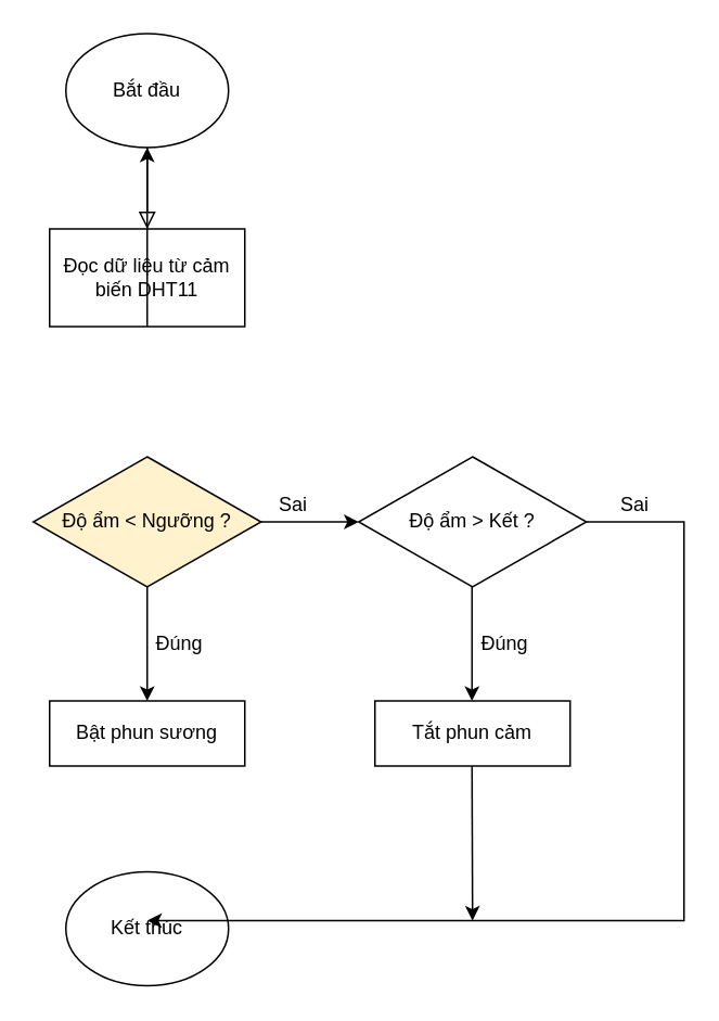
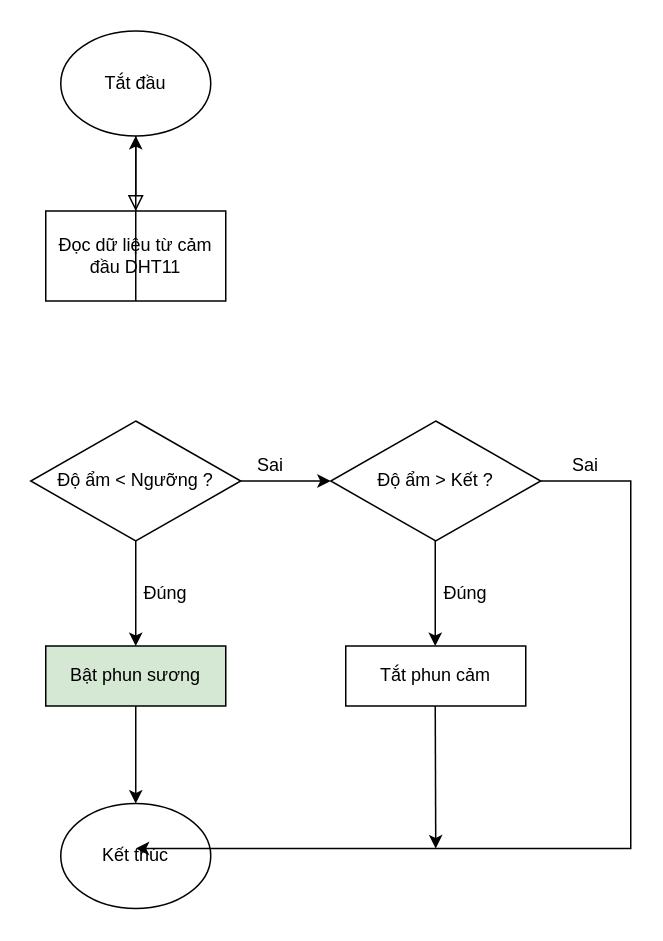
  <mxCell id="0" />
  <mxCell id="1" parent="0" />
  <mxCell id="2" value="" style="rounded=0;html=1;jettySize=auto;orthogonalLoop=1;fontSize=11;endArrow=block;endFill=0;endSize=8;strokeWidth=1;shadow=0;labelBackgroundColor=none;edgeStyle=orthogonalEdgeStyle;" edge="1" parent="1"><mxGeometry relative="1" as="geometry"><mxPoint x="90" y="90" as="sourcePoint" /><mxPoint x="90" y="140" as="targetPoint" /></mxGeometry></mxCell>
- <mxCell id="3" value="Bắt đầu" style="ellipse;whiteSpace=wrap;html=1;" vertex="1" parent="1"><mxGeometry x="40" y="20" width="100" height="70" as="geometry" /></mxCell>
- <mxCell id="4" value="Độ ẩm &amp;lt; Ngưỡng ?" style="rhombus;whiteSpace=wrap;html=1;fillColor=#fff2cc;" vertex="1" parent="1"><mxGeometry x="20" y="280" width="140" height="80" as="geometry" /></mxCell>
+ <mxCell id="3" value="Tắt đầu" style="ellipse;whiteSpace=wrap;html=1;" vertex="1" parent="1"><mxGeometry x="40" y="20" width="100" height="70" as="geometry" /></mxCell>
+ <mxCell id="4" value="Độ ẩm &amp;lt; Ngưỡng ?" style="rhombus;whiteSpace=wrap;html=1;" vertex="1" parent="1"><mxGeometry x="20" y="280" width="140" height="80" as="geometry" /></mxCell>
  <mxCell id="5" value="" style="endArrow=classic;html=1;rounded=0;exitX=0.5;exitY=1;exitDx=0;exitDy=0;" edge="1" parent="1" source="4"><mxGeometry width="50" height="50" relative="1" as="geometry"><mxPoint x="220" y="540" as="sourcePoint" /><mxPoint x="90" y="430" as="targetPoint" /></mxGeometry></mxCell>
  <mxCell id="6" value="Đúng" style="text;html=1;align=center;verticalAlign=middle;whiteSpace=wrap;rounded=0;" vertex="1" parent="1"><mxGeometry x="80" y="380" width="60" height="30" as="geometry" /></mxCell>
  <mxCell id="7" value="Sai" style="text;html=1;align=center;verticalAlign=middle;whiteSpace=wrap;rounded=0;" vertex="1" parent="1"><mxGeometry x="150" y="295" width="60" height="30" as="geometry" /></mxCell>
- <mxCell id="8" value="Bật phun sương" style="rounded=0;whiteSpace=wrap;html=1;" vertex="1" parent="1"><mxGeometry x="30" y="430" width="120" height="40" as="geometry" /></mxCell>
+ <mxCell id="8" value="Bật phun sương" style="rounded=0;whiteSpace=wrap;html=1;fillColor=#d5e8d4;" vertex="1" parent="1"><mxGeometry x="30" y="430" width="120" height="40" as="geometry" /></mxCell>
  <mxCell id="9" value="Tắt phun cảm" style="rounded=0;whiteSpace=wrap;html=1;" vertex="1" parent="1"><mxGeometry x="230" y="430" width="120" height="40" as="geometry" /></mxCell>
+ <mxCell id="10" value="" style="endArrow=classic;html=1;rounded=0;exitX=0.5;exitY=1;exitDx=0;exitDy=0;entryX=0.5;entryY=0;entryDx=0;entryDy=0;" edge="1" parent="1" source="8" target="11"><mxGeometry width="50" height="50" relative="1" as="geometry"><mxPoint x="210" y="580" as="sourcePoint" /><mxPoint x="90" y="520" as="targetPoint" /></mxGeometry></mxCell>
  <mxCell id="11" value="Kết thúc" style="ellipse;whiteSpace=wrap;html=1;" vertex="1" parent="1"><mxGeometry x="40" y="535" width="100" height="70" as="geometry" /></mxCell>
- <mxCell id="12" value="Đọc dữ liệu từ cảm biến DHT11" style="rounded=0;whiteSpace=wrap;html=1;" vertex="1" parent="1"><mxGeometry x="30" y="140" width="120" height="60" as="geometry" /></mxCell>
+ <mxCell id="12" value="Đọc dữ liệu từ cảm đầu DHT11" style="rounded=0;whiteSpace=wrap;html=1;" vertex="1" parent="1"><mxGeometry x="30" y="140" width="120" height="60" as="geometry" /></mxCell>
  <mxCell id="13" value="" style="endArrow=classic;html=1;rounded=0;" edge="1" parent="1"><mxGeometry width="50" height="50" relative="1" as="geometry"><mxPoint x="160" y="320" as="sourcePoint" /><mxPoint x="220" y="320" as="targetPoint" /></mxGeometry></mxCell>
  <mxCell id="14" value="Độ ẩm &amp;gt; Kết ?" style="rhombus;whiteSpace=wrap;html=1;" vertex="1" parent="1"><mxGeometry x="220" y="280" width="140" height="80" as="geometry" /></mxCell>
  <mxCell id="15" value="" style="endArrow=classic;html=1;rounded=0;exitX=0.5;exitY=1;exitDx=0;exitDy=0;" edge="1" parent="1"><mxGeometry width="50" height="50" relative="1" as="geometry"><mxPoint x="289.66" y="360" as="sourcePoint" /><mxPoint x="289.66" y="430" as="targetPoint" /></mxGeometry></mxCell>
  <mxCell id="16" value="" style="endArrow=classic;html=1;rounded=0;exitX=0.5;exitY=1;exitDx=0;exitDy=0;" edge="1" parent="1"><mxGeometry width="50" height="50" relative="1" as="geometry"><mxPoint x="289.66" y="470" as="sourcePoint" /><mxPoint x="290" y="565" as="targetPoint" /></mxGeometry></mxCell>
  <mxCell id="17" value="Đúng" style="text;html=1;align=center;verticalAlign=middle;whiteSpace=wrap;rounded=0;" vertex="1" parent="1"><mxGeometry x="280" y="380" width="60" height="30" as="geometry" /></mxCell>
  <mxCell id="18" value="" style="endArrow=classic;html=1;rounded=0;" edge="1" parent="1"><mxGeometry width="50" height="50" relative="1" as="geometry"><mxPoint x="360" y="320" as="sourcePoint" /><mxPoint x="90" y="565" as="targetPoint" /><Array as="points"><mxPoint x="420" y="320" /><mxPoint x="420" y="380" /><mxPoint x="420" y="440" /><mxPoint x="420" y="565" /><mxPoint x="350" y="565" /><mxPoint x="200" y="565" /></Array></mxGeometry></mxCell>
  <mxCell id="19" value="Sai" style="text;html=1;align=center;verticalAlign=middle;whiteSpace=wrap;rounded=0;" vertex="1" parent="1"><mxGeometry x="360" y="290" width="60" height="40" as="geometry" /></mxCell>
  <mxCell id="20" value="" style="endArrow=classic;html=1;rounded=0;exitX=0.5;exitY=1;exitDx=0;exitDy=0;" edge="1" parent="1" source="12" target="3"><mxGeometry width="50" height="50" relative="1" as="geometry"><mxPoint x="80" y="320" as="sourcePoint" /><mxPoint x="130" y="270" as="targetPoint" /></mxGeometry></mxCell>
